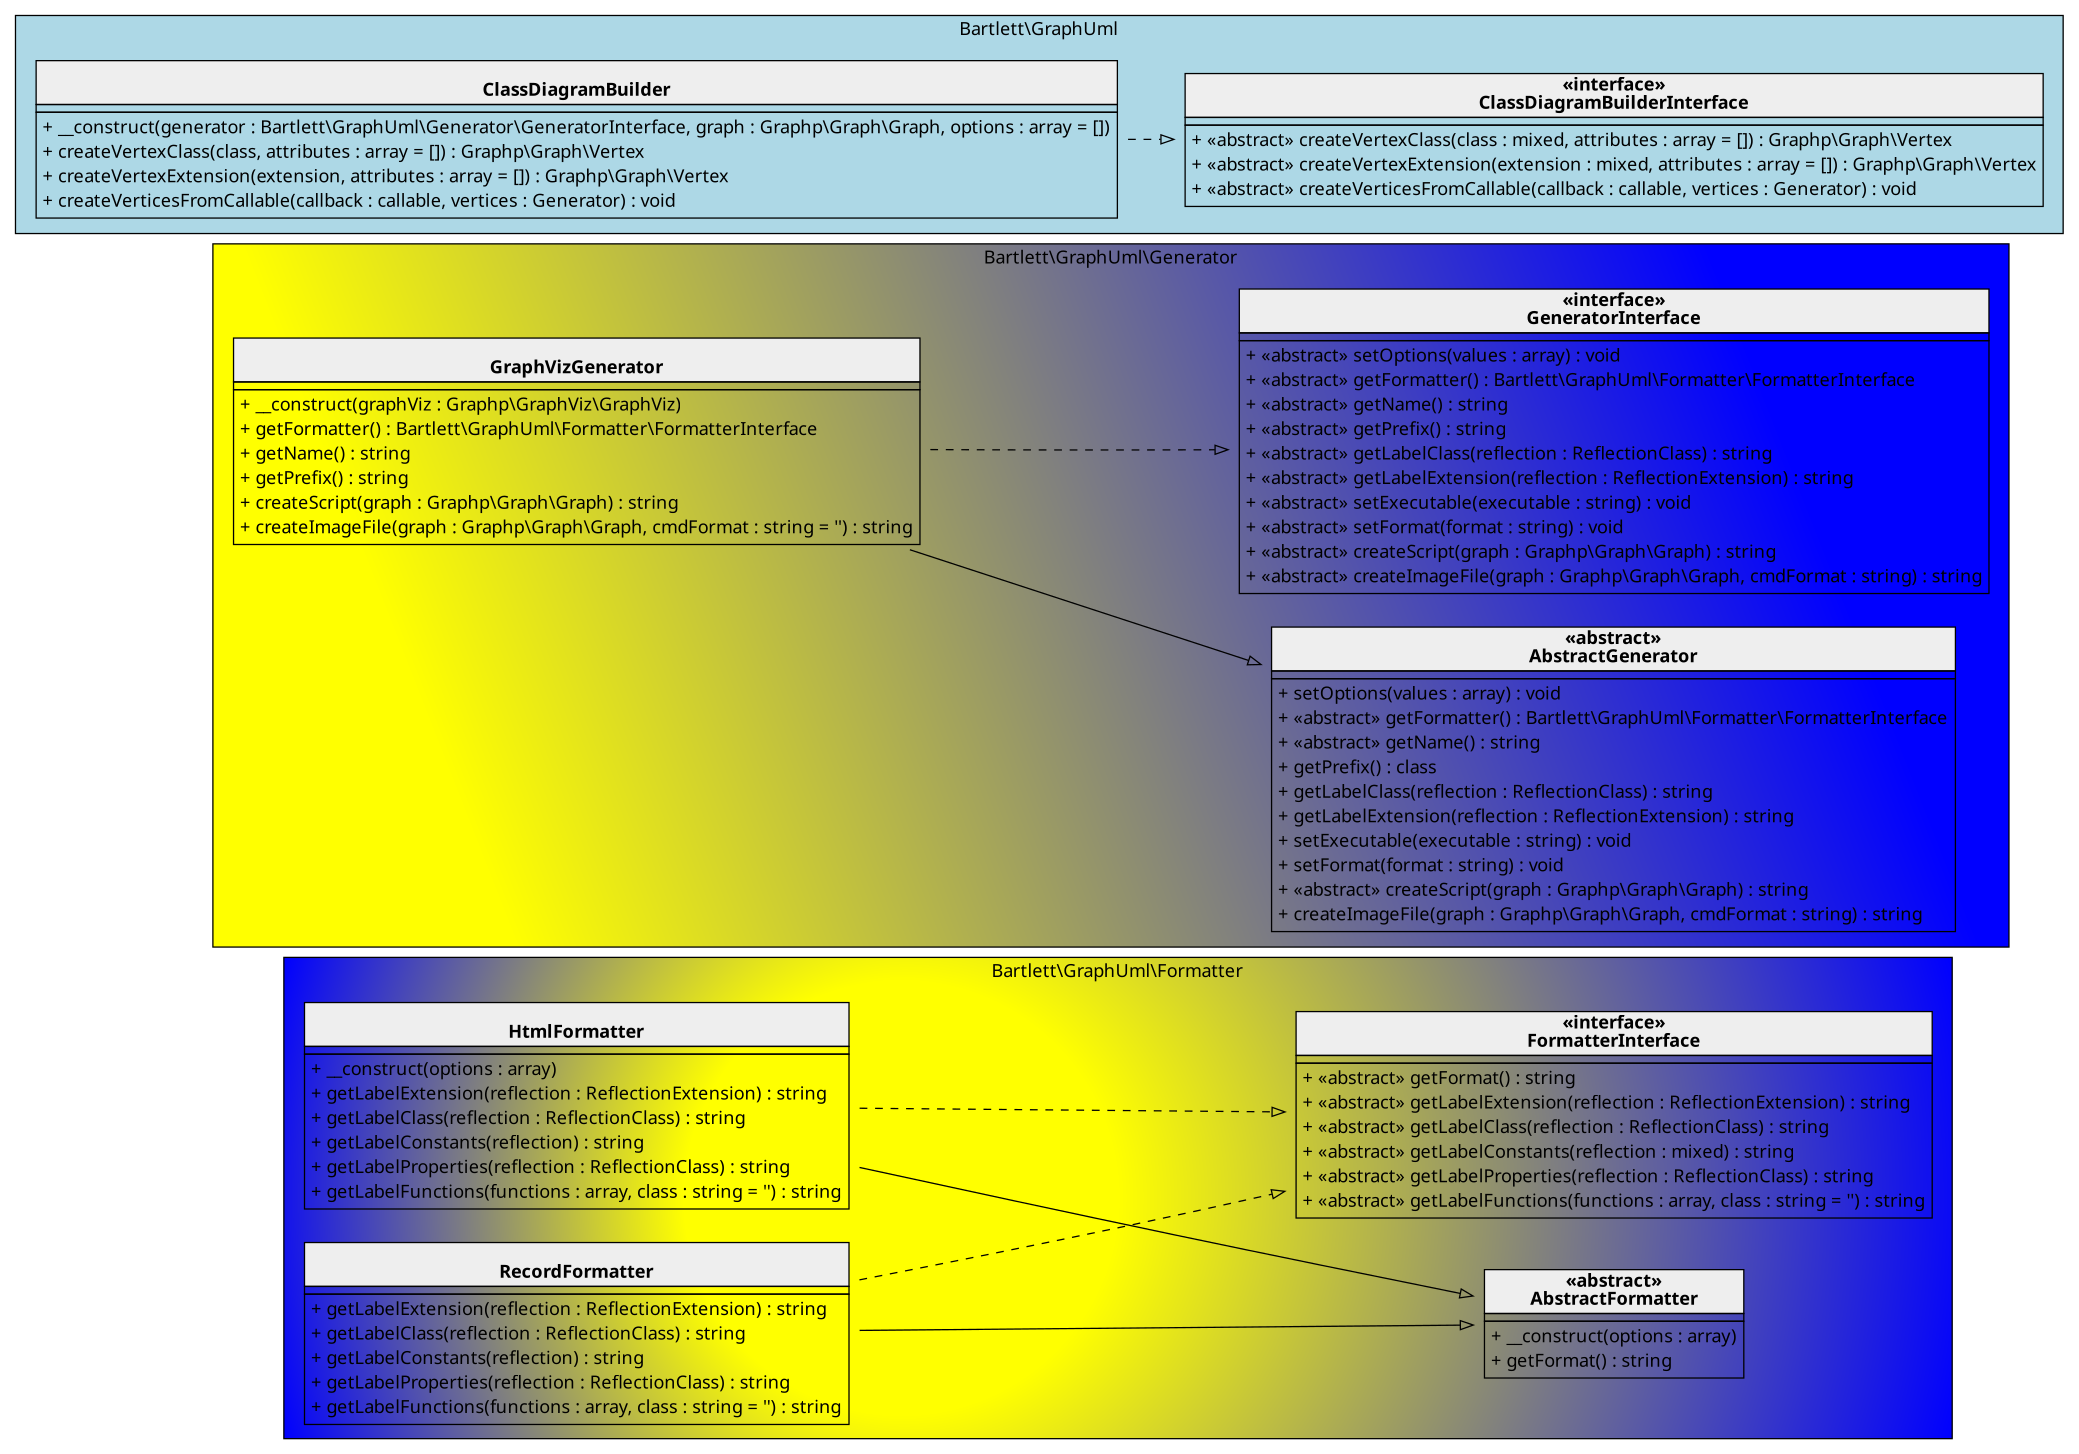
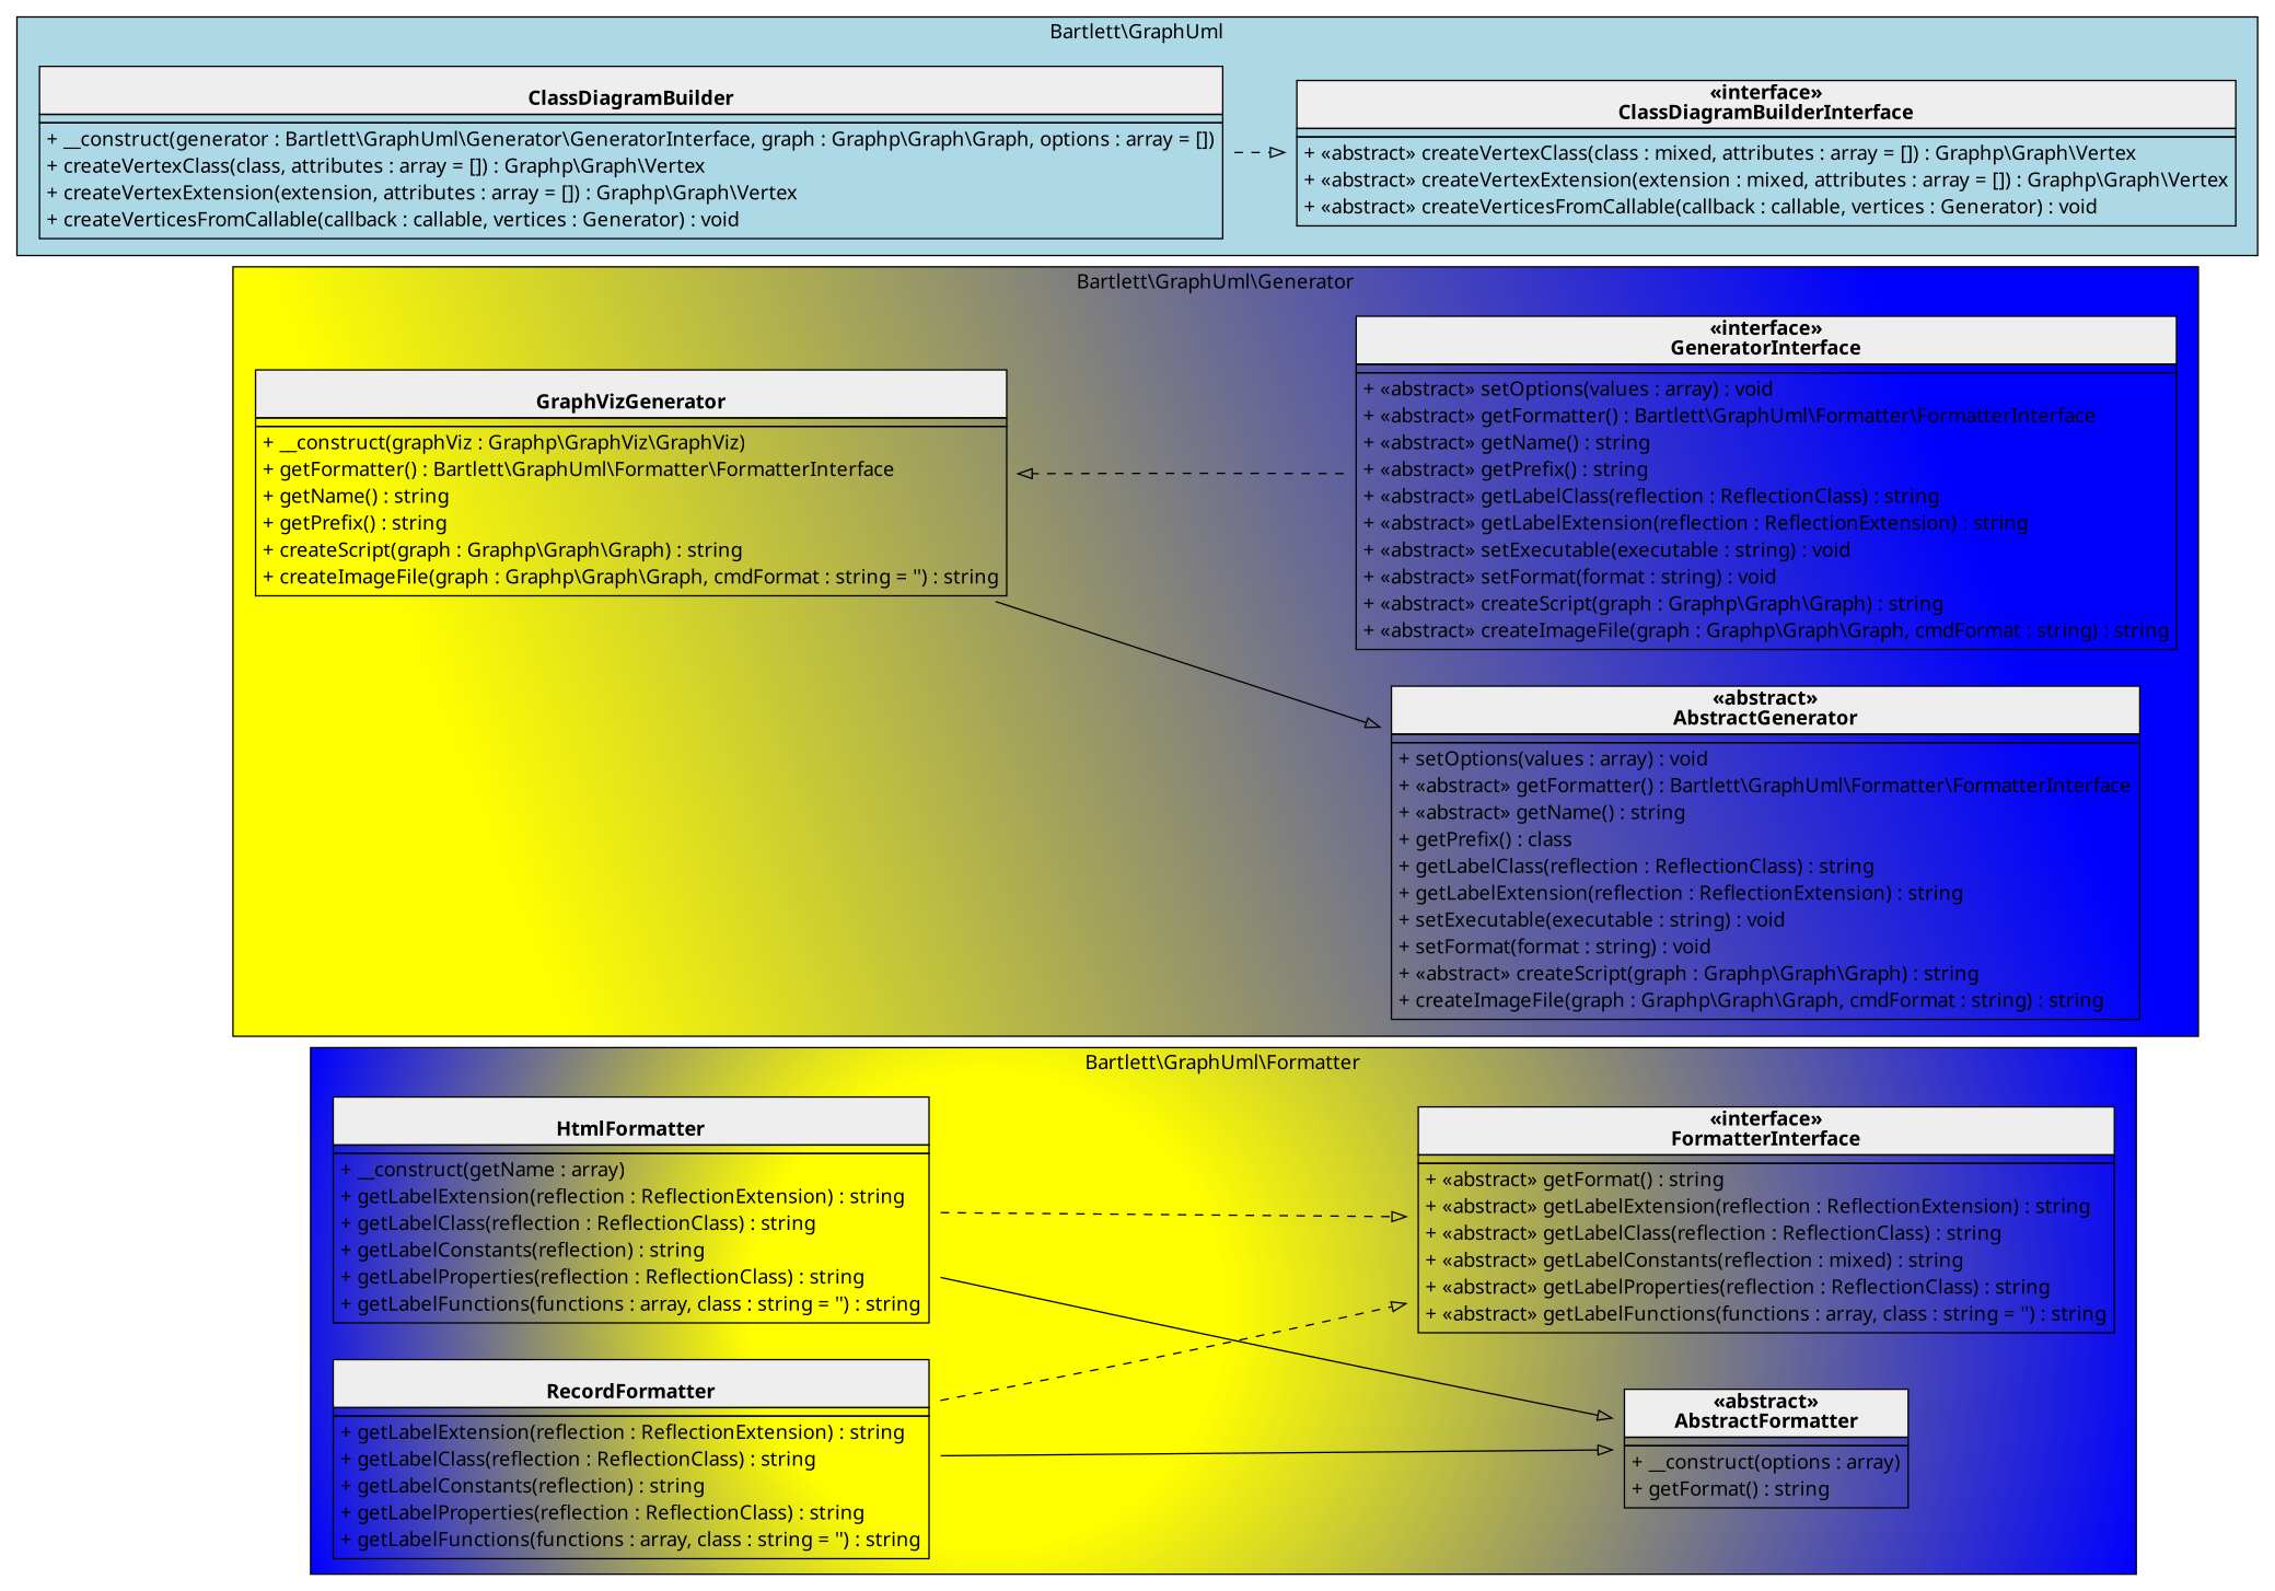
  digraph {
    fontname="Noto Sans"
    rankdir=LR
    node [fontname="Noto Sans" shape=none]
    edge [arrowhead=empty fontname="Noto Sans" style=dashed]
-   n1 [label=< <table cellspacing="0" border="0" cellborder="1">     <tr><td bgcolor="#eeeeee"><b><br/>HtmlFormatter</b></td></tr>     <tr><td></td></tr>     <tr><td><table border="0" cellspacing="0" cellpadding="2">     <tr><td align="left">+ __construct(options : array)</td></tr>     <tr><td align="left">+ getLabelExtension(reflection : ReflectionExtension) : string</td></tr>     <tr><td align="left">+ getLabelClass(reflection : ReflectionClass) : string</td></tr>     <tr><td align="left">+ getLabelConstants(reflection) : string</td></tr>     <tr><td align="left">+ getLabelProperties(reflection : ReflectionClass) : string</td></tr>     <tr><td align="left">+ getLabelFunctions(functions : array, class : string = '') : string</td></tr> </table></td></tr> </table>>]
+   n1 [label=< <table cellspacing="0" border="0" cellborder="1">     <tr><td bgcolor="#eeeeee"><b><br/>HtmlFormatter</b></td></tr>     <tr><td></td></tr>     <tr><td><table border="0" cellspacing="0" cellpadding="2">     <tr><td align="left">+ __construct(getName : array)</td></tr>     <tr><td align="left">+ getLabelExtension(reflection : ReflectionExtension) : string</td></tr>     <tr><td align="left">+ getLabelClass(reflection : ReflectionClass) : string</td></tr>     <tr><td align="left">+ getLabelConstants(reflection) : string</td></tr>     <tr><td align="left">+ getLabelProperties(reflection : ReflectionClass) : string</td></tr>     <tr><td align="left">+ getLabelFunctions(functions : array, class : string = '') : string</td></tr> </table></td></tr> </table>>]
    n2 [label=< <table cellspacing="0" border="0" cellborder="1">     <tr><td bgcolor="#eeeeee"><b>«abstract»<br/>AbstractFormatter</b></td></tr>     <tr><td></td></tr>     <tr><td><table border="0" cellspacing="0" cellpadding="2">     <tr><td align="left">+ __construct(options : array)</td></tr>     <tr><td align="left">+ getFormat() : string</td></tr> </table></td></tr> </table>>]
    n3 [label=< <table cellspacing="0" border="0" cellborder="1">     <tr><td bgcolor="#eeeeee"><b>«interface»<br/>FormatterInterface</b></td></tr>     <tr><td></td></tr>     <tr><td><table border="0" cellspacing="0" cellpadding="2">     <tr><td align="left">+ «abstract» getFormat() : string</td></tr>     <tr><td align="left">+ «abstract» getLabelExtension(reflection : ReflectionExtension) : string</td></tr>     <tr><td align="left">+ «abstract» getLabelClass(reflection : ReflectionClass) : string</td></tr>     <tr><td align="left">+ «abstract» getLabelConstants(reflection : mixed) : string</td></tr>     <tr><td align="left">+ «abstract» getLabelProperties(reflection : ReflectionClass) : string</td></tr>     <tr><td align="left">+ «abstract» getLabelFunctions(functions : array, class : string = '') : string</td></tr> </table></td></tr> </table>>]
    n4 [label=< <table cellspacing="0" border="0" cellborder="1">     <tr><td bgcolor="#eeeeee"><b><br/>RecordFormatter</b></td></tr>     <tr><td></td></tr>     <tr><td><table border="0" cellspacing="0" cellpadding="2">     <tr><td align="left">+ getLabelExtension(reflection : ReflectionExtension) : string</td></tr>     <tr><td align="left">+ getLabelClass(reflection : ReflectionClass) : string</td></tr>     <tr><td align="left">+ getLabelConstants(reflection) : string</td></tr>     <tr><td align="left">+ getLabelProperties(reflection : ReflectionClass) : string</td></tr>     <tr><td align="left">+ getLabelFunctions(functions : array, class : string = '') : string</td></tr> </table></td></tr> </table>>]
    n5 [label=< <table cellspacing="0" border="0" cellborder="1">     <tr><td bgcolor="#eeeeee"><b><br/>GraphVizGenerator</b></td></tr>     <tr><td></td></tr>     <tr><td><table border="0" cellspacing="0" cellpadding="2">     <tr><td align="left">+ __construct(graphViz : Graphp\\GraphViz\\GraphViz)</td></tr>     <tr><td align="left">+ getFormatter() : Bartlett\\GraphUml\\Formatter\\FormatterInterface</td></tr>     <tr><td align="left">+ getName() : string</td></tr>     <tr><td align="left">+ getPrefix() : string</td></tr>     <tr><td align="left">+ createScript(graph : Graphp\\Graph\\Graph) : string</td></tr>     <tr><td align="left">+ createImageFile(graph : Graphp\\Graph\\Graph, cmdFormat : string = '') : string</td></tr> </table></td></tr> </table>>]
    n6 [label=< <table cellspacing="0" border="0" cellborder="1">     <tr><td bgcolor="#eeeeee"><b>«abstract»<br/>AbstractGenerator</b></td></tr>     <tr><td></td></tr>     <tr><td><table border="0" cellspacing="0" cellpadding="2">     <tr><td align="left">+ setOptions(values : array) : void</td></tr>     <tr><td align="left">+ «abstract» getFormatter() : Bartlett\\GraphUml\\Formatter\\FormatterInterface</td></tr>     <tr><td align="left">+ «abstract» getName() : string</td></tr>     <tr><td align="left">+ getPrefix() : class</td></tr>     <tr><td align="left">+ getLabelClass(reflection : ReflectionClass) : string</td></tr>     <tr><td align="left">+ getLabelExtension(reflection : ReflectionExtension) : string</td></tr>     <tr><td align="left">+ setExecutable(executable : string) : void</td></tr>     <tr><td align="left">+ setFormat(format : string) : void</td></tr>     <tr><td align="left">+ «abstract» createScript(graph : Graphp\\Graph\\Graph) : string</td></tr>     <tr><td align="left">+ createImageFile(graph : Graphp\\Graph\\Graph, cmdFormat : string) : string</td></tr> </table></td></tr> </table>>]
    n7 [label=< <table cellspacing="0" border="0" cellborder="1">     <tr><td bgcolor="#eeeeee"><b>«interface»<br/>GeneratorInterface</b></td></tr>     <tr><td></td></tr>     <tr><td><table border="0" cellspacing="0" cellpadding="2">     <tr><td align="left">+ «abstract» setOptions(values : array) : void</td></tr>     <tr><td align="left">+ «abstract» getFormatter() : Bartlett\\GraphUml\\Formatter\\FormatterInterface</td></tr>     <tr><td align="left">+ «abstract» getName() : string</td></tr>     <tr><td align="left">+ «abstract» getPrefix() : string</td></tr>     <tr><td align="left">+ «abstract» getLabelClass(reflection : ReflectionClass) : string</td></tr>     <tr><td align="left">+ «abstract» getLabelExtension(reflection : ReflectionExtension) : string</td></tr>     <tr><td align="left">+ «abstract» setExecutable(executable : string) : void</td></tr>     <tr><td align="left">+ «abstract» setFormat(format : string) : void</td></tr>     <tr><td align="left">+ «abstract» createScript(graph : Graphp\\Graph\\Graph) : string</td></tr>     <tr><td align="left">+ «abstract» createImageFile(graph : Graphp\\Graph\\Graph, cmdFormat : string) : string</td></tr> </table></td></tr> </table>>]
    n8 [label=< <table cellspacing="0" border="0" cellborder="1">     <tr><td bgcolor="#eeeeee"><b><br/>ClassDiagramBuilder</b></td></tr>     <tr><td></td></tr>     <tr><td><table border="0" cellspacing="0" cellpadding="2">     <tr><td align="left">+ __construct(generator : Bartlett\\GraphUml\\Generator\\GeneratorInterface, graph : Graphp\\Graph\\Graph, options : array = [])</td></tr>     <tr><td align="left">+ createVertexClass(class, attributes : array = []) : Graphp\\Graph\\Vertex</td></tr>     <tr><td align="left">+ createVertexExtension(extension, attributes : array = []) : Graphp\\Graph\\Vertex</td></tr>     <tr><td align="left">+ createVerticesFromCallable(callback : callable, vertices : Generator) : void</td></tr> </table></td></tr> </table>>]
    n9 [label=< <table cellspacing="0" border="0" cellborder="1">     <tr><td bgcolor="#eeeeee"><b>«interface»<br/>ClassDiagramBuilderInterface</b></td></tr>     <tr><td></td></tr>     <tr><td><table border="0" cellspacing="0" cellpadding="2">     <tr><td align="left">+ «abstract» createVertexClass(class : mixed, attributes : array = []) : Graphp\\Graph\\Vertex</td></tr>     <tr><td align="left">+ «abstract» createVertexExtension(extension : mixed, attributes : array = []) : Graphp\\Graph\\Vertex</td></tr>     <tr><td align="left">+ «abstract» createVerticesFromCallable(callback : callable, vertices : Generator) : void</td></tr> </table></td></tr> </table>>]
    subgraph cluster_1 {
      fillcolor="yellow:blue"
      gradientangle=180
      label="Bartlett\\GraphUml\\Formatter"
      style=radial
      n1
      n2
      n3
      n4
    }
    subgraph cluster_2 {
      fillcolor="yellow:blue"
      gradientangle=45
      label="Bartlett\\GraphUml\\Generator"
      style=filled
      n5
      n6
      n7
    }
    subgraph cluster_3 {
      bgcolor=lightblue
      label="Bartlett\\GraphUml"
      n8
      n9
    }
    n1 -> n2 [style=filled]
    n1 -> n3
    n4 -> n2 [style=filled]
    n4 -> n3
    n5 -> n6 [style=filled]
-   n5 -> n7
+   n7 -> n5
    n8 -> n9
  }
